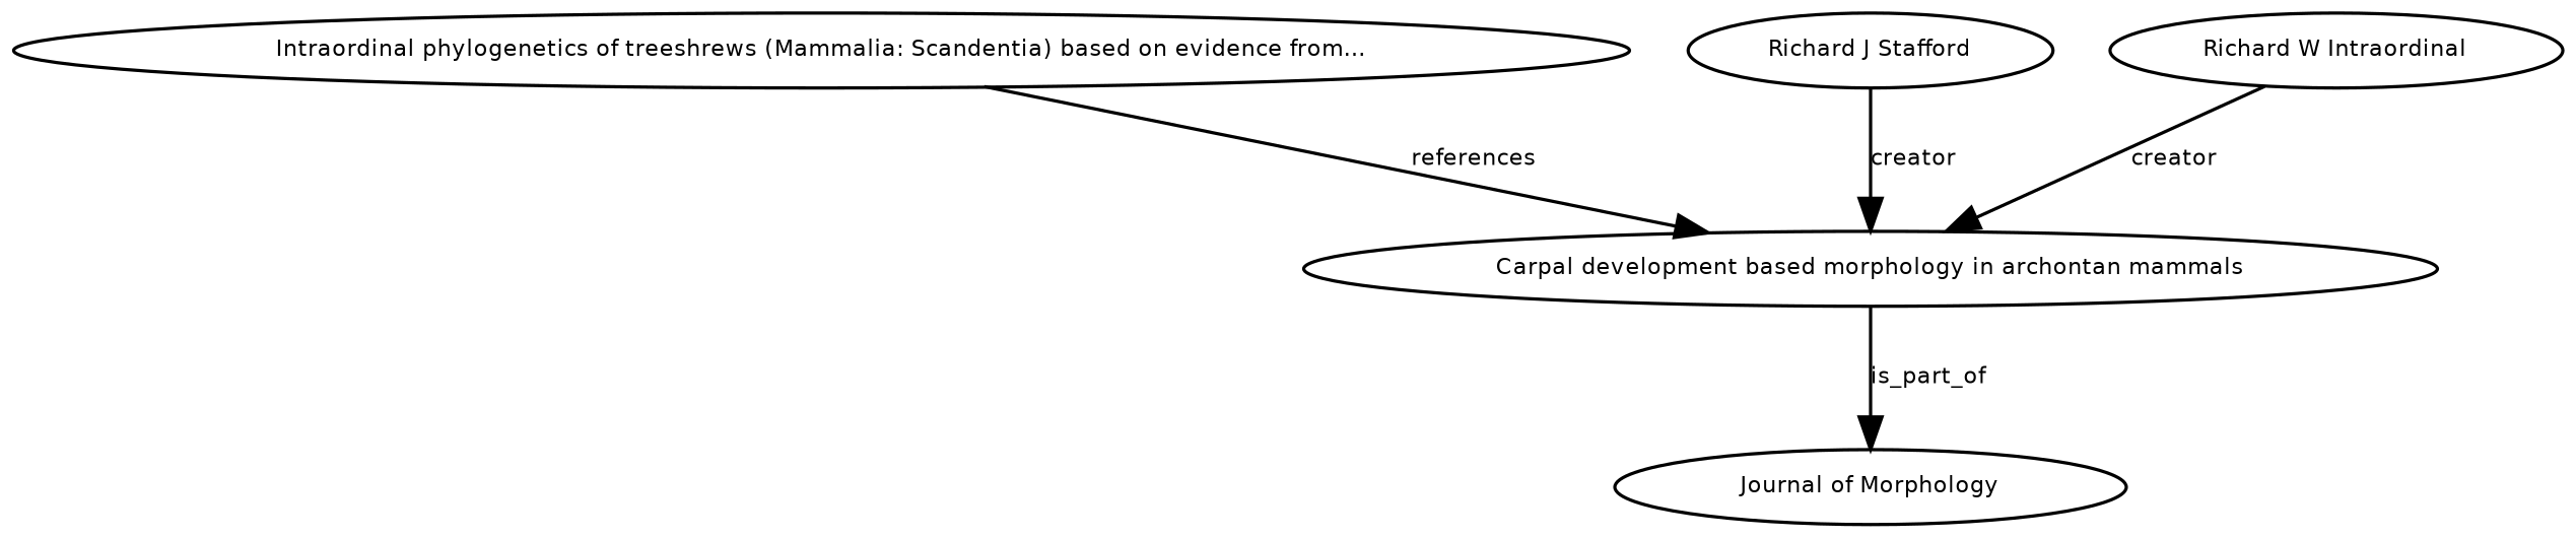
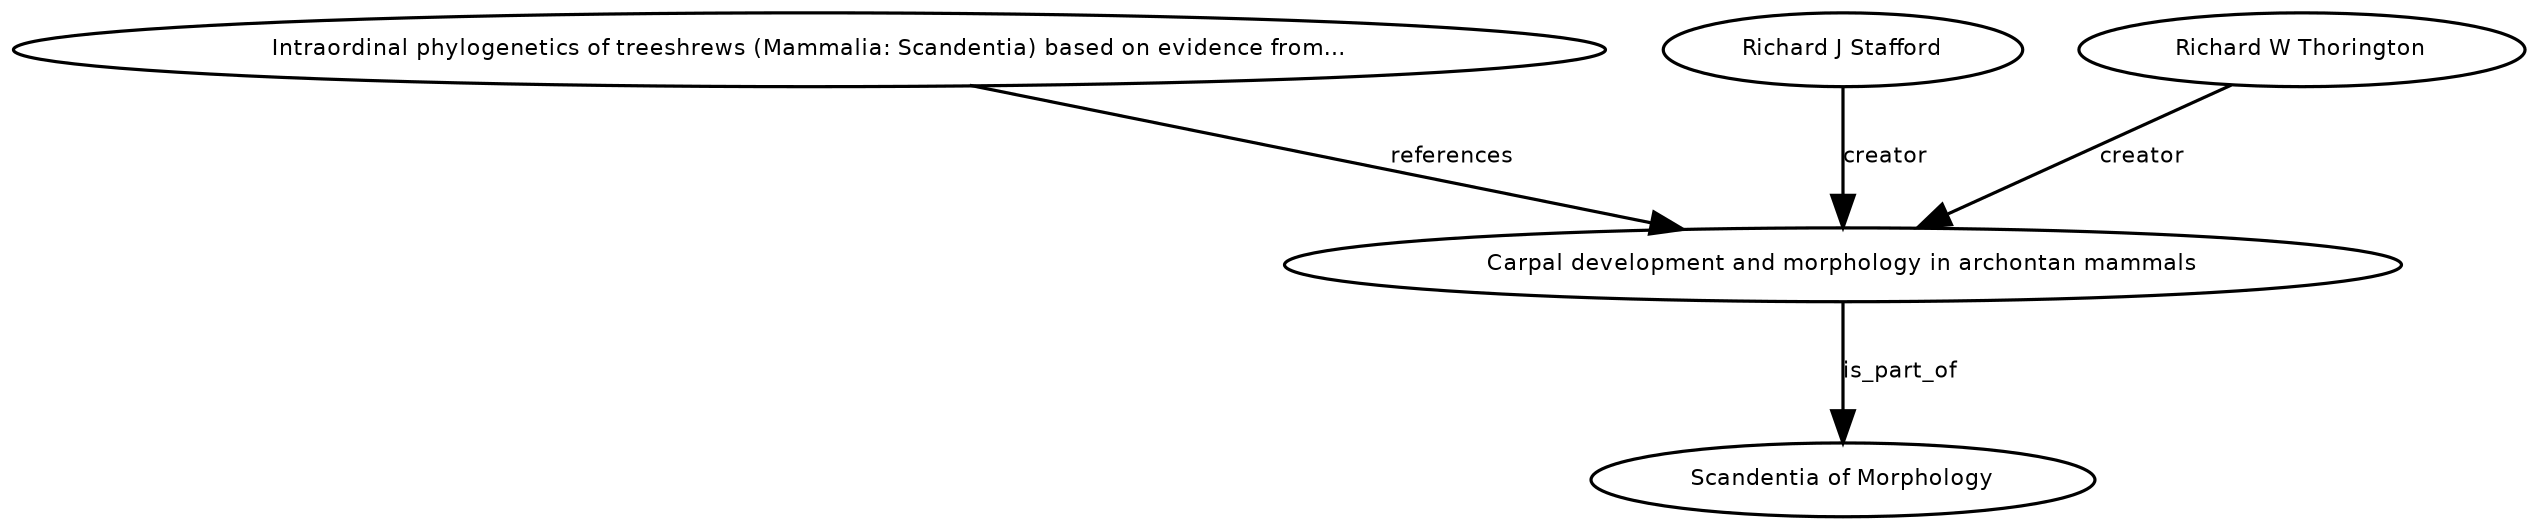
  digraph {
    node [fontname=Helvetica fontsize=7]
    edge [fontname=Helvetica fontsize=7]
-   n1 [height=0.27433100247 label="Carpal development based morphology in archontan mammals" width=0.27433100247]
-   n2 [height=0.27433100247 label="Journal of Morphology" width=0.27433100247]
+   n1 [height=0.27433100247 label="Carpal development and morphology in archontan mammals" width=0.27433100247]
+   n2 [height=0.27433100247 label="Scandentia of Morphology" width=0.27433100247]
    n3 [height=0.27433100247 label="Intraordinal phylogenetics of treeshrews (Mammalia: Scandentia) based on evidence from..." width=0.27433100247]
    n4 [height=0.27433100247 label="Richard J Stafford" width=0.27433100247]
-   n5 [height=0.27433100247 label="Richard W Intraordinal" width=0.27433100247]
+   n5 [height=0.27433100247 label="Richard W Thorington" width=0.27433100247]
    n1 -> n2 [label=is_part_of]
    n3 -> n1 [label=references]
    n4 -> n1 [label=creator]
    n5 -> n1 [label=creator]
  }
